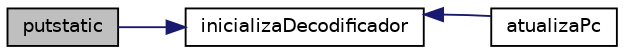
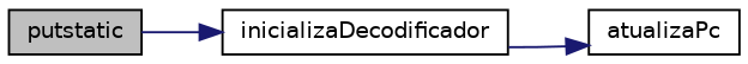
  digraph {
    rankdir=LR
    node [color=black fillcolor=white fontname=Helvetica fontsize=10 shape=record style=filled]
    edge [color=midnightblue fontname=Helvetica fontsize=10 labelfontname=Helvetica labelfontsize=10 style=solid]
    n1 [fillcolor=grey75 fontcolor=black height=0.2 label=putstatic width=0.4]
    n2 [height=0.2 label=inicializaDecodificador width=0.4]
    n3 [height=0.2 label=atualizaPc width=0.4]
    n1 -> n2
-   n3 -> n2
+   n2 -> n3
  }
